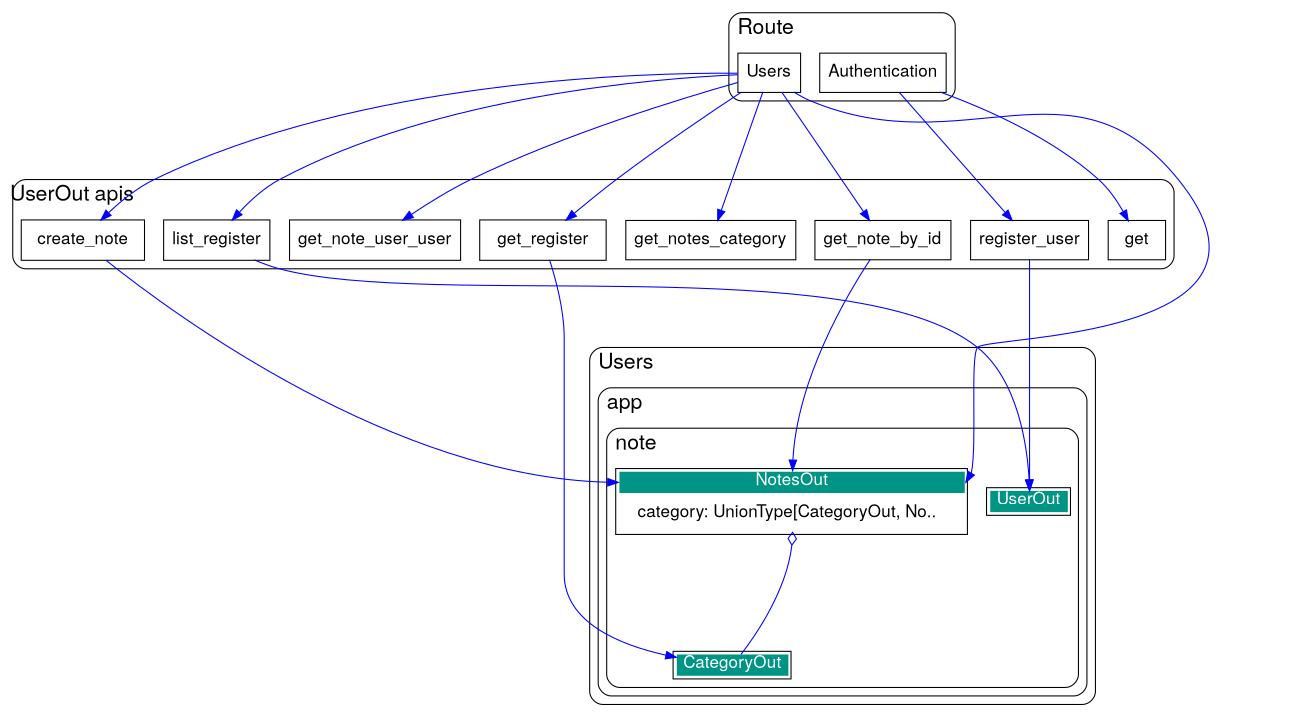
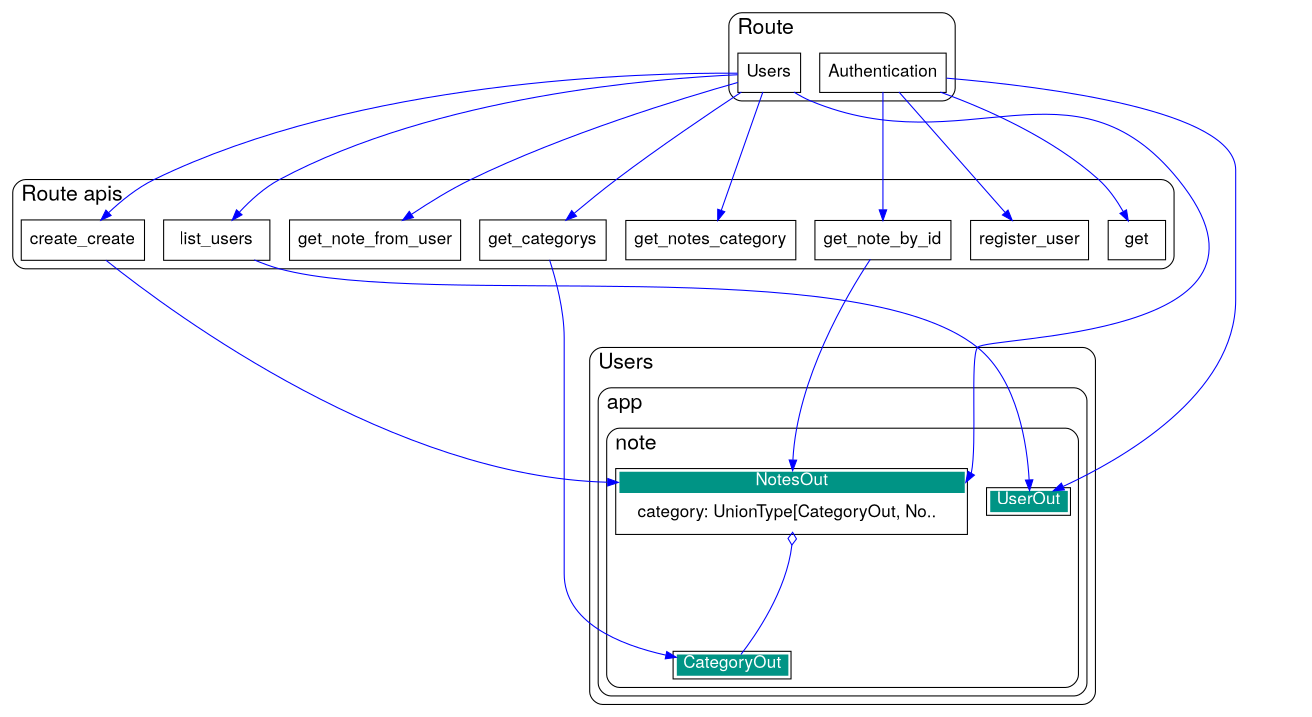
  digraph {
    fontname="Helvetica,Arial,sans-serif"
    rankdir=TB
    node [fontname="Helvetica,Arial,sans-serif" fontsize=16 shape=record]
    edge [color=blue fontname="Helvetica,Arial,sans-serif" headport=PK minlen=3 style=solid]
    n1 [label="    Users    "]
    n2 [label="    Authentication    "]
-   n3 [label=list_register]
-   n4 [label="    create_note    "]
-   n5 [label=get_note_user_user]
-   n6 [label=get_register]
+   n3 [label="    list_users    "]
+   n4 [label=create_create]
+   n5 [label="    get_note_from_user    "]
+   n6 [label="    get_categorys    "]
    n7 [label="    get_notes_category    "]
    n8 [label="    get_note_by_id    "]
    n9 [label="    register_user    "]
    n10 [label=get]
    n11 [label=<<table border="1" cellborder="0" cellpadding="0" bgcolor="white"> <tr><td cellpadding="1.5" bgcolor="#009485" align="center" colspan="1" port="PK"> <font color="white">UserOut</font> </td> </tr>    </table>> shape=plain]
    n12 [label=<<table border="1" cellborder="0" cellpadding="0" bgcolor="white"> <tr><td cellpadding="1.5" bgcolor="#009485" align="center" colspan="1" port="PK"> <font color="white">NotesOut</font> </td> </tr> <tr><td align="left" port="fcategory" cellpadding="8"><font>  category: UnionType[CategoryOut, No..    </font></td></tr>   </table>> shape=plain]
    n13 [label=<<table border="1" cellborder="0" cellpadding="0" bgcolor="white"> <tr><td cellpadding="1.5" bgcolor="#009485" align="center" colspan="1" port="PK"> <font color="white">CategoryOut</font> </td> </tr>    </table>> shape=plain]
    subgraph cluster_1 {
      color="#666"
      fontsize=20
      label=Route
      labeljust=l
      style=rounded
      n1
      n2
    }
    subgraph cluster_2 {
      color="#666"
      fontsize=20
-     label="UserOut apis"
+     label="Route apis"
      labeljust=l
      style=rounded
      n3
      n4
      n5
      n6
      n7
      n8
      n9
      n10
    }
    subgraph cluster_3 {
      color="#666"
      fontsize=20
      label=Users
      labeljust=l
      style=rounded
      subgraph cluster_4 {
        color="#666"
        fontsize=20
        label=app
        labeljust=l
        style=rounded
        subgraph cluster_5 {
          color="#666"
          fontsize=20
          label=note
          labeljust=l
          style=rounded
          n11
          n12
          n13
        }
      }
    }
    n1 -> n3
    n1 -> n4
    n1 -> n5
    n1 -> n6
    n1 -> n7
-   n1 -> n8
+   n2 -> n8
    n1 -> n12
    n2 -> n9
    n2 -> n10
    n3 -> n11
    n4 -> n12
    n6 -> n13
    n8 -> n12
-   n9 -> n11
+   n2 -> n11
    n12 -> n13 [arrowtail=odiamond dir=back tailport=fcategory]
  }
